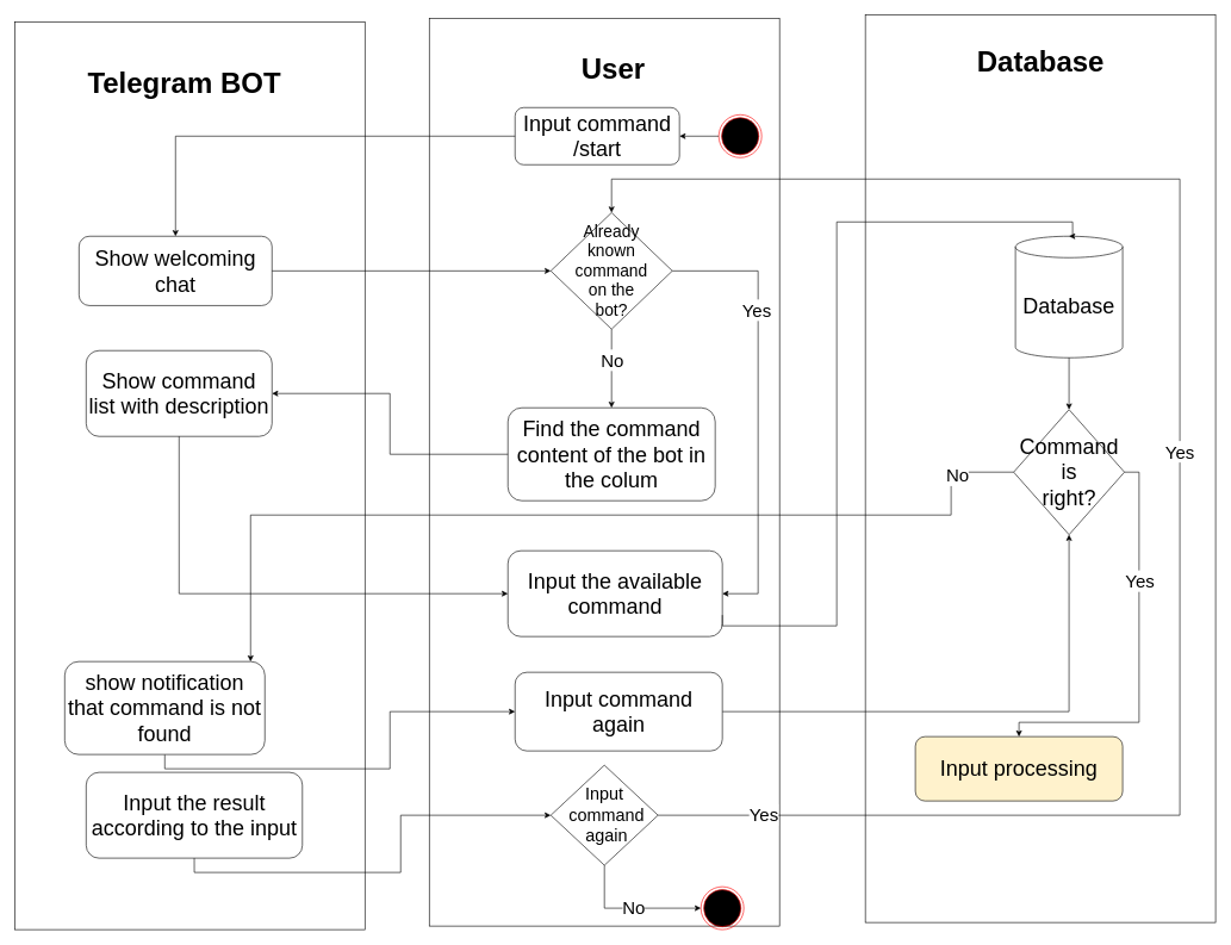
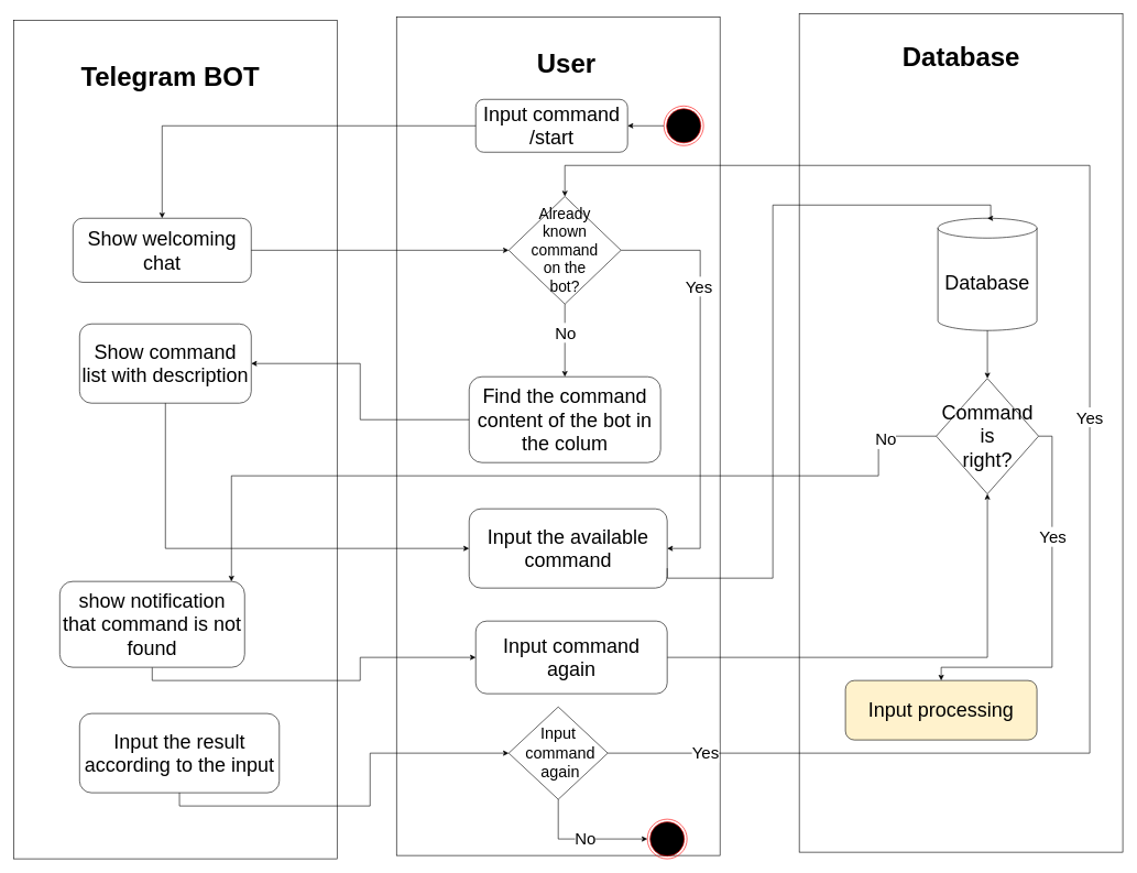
  <mxCell id="0" />
  <mxCell id="1" parent="0" />
  <mxCell id="2" value="" style="group" vertex="1" connectable="0" parent="1"><mxGeometry x="20" y="20" width="1680" height="1280" as="geometry" /></mxCell>
  <mxCell id="3" value="" style="rounded=0;whiteSpace=wrap;html=1;" vertex="1" parent="2"><mxGeometry y="10" width="490" height="1270" as="geometry" /></mxCell>
  <mxCell id="4" value="" style="rounded=0;whiteSpace=wrap;html=1;" vertex="1" parent="2"><mxGeometry x="1190" width="490" height="1270" as="geometry" /></mxCell>
  <mxCell id="5" value="" style="rounded=0;whiteSpace=wrap;html=1;" vertex="1" parent="2"><mxGeometry x="580" y="5" width="490" height="1270" as="geometry" /></mxCell>
  <mxCell id="6" value="Database" style="text;html=1;strokeColor=none;fillColor=none;align=center;verticalAlign=middle;whiteSpace=wrap;rounded=0;fontSize=40;fontStyle=1" vertex="1" parent="2"><mxGeometry x="1287.5" y="30" width="295" height="70" as="geometry" /></mxCell>
  <mxCell id="7" value="User" style="text;html=1;strokeColor=none;fillColor=none;align=center;verticalAlign=middle;whiteSpace=wrap;rounded=0;fontSize=40;fontStyle=1" vertex="1" parent="2"><mxGeometry x="690" y="40" width="295" height="70" as="geometry" /></mxCell>
  <mxCell id="8" value="Telegram BOT" style="text;html=1;strokeColor=none;fillColor=none;align=center;verticalAlign=middle;whiteSpace=wrap;rounded=0;fontSize=40;fontStyle=1" vertex="1" parent="2"><mxGeometry x="90" y="60" width="295" height="70" as="geometry" /></mxCell>
  <mxCell id="9" value="" style="ellipse;html=1;shape=endState;fillColor=#000000;strokeColor=#ff0000;fontSize=30;" vertex="1" parent="2"><mxGeometry x="985" y="140" width="60" height="60" as="geometry" /></mxCell>
  <mxCell id="10" value="Input command /start" style="rounded=1;whiteSpace=wrap;html=1;fontSize=30;" vertex="1" parent="2"><mxGeometry x="700" y="130" width="230" height="80" as="geometry" /></mxCell>
  <mxCell id="11" style="edgeStyle=orthogonalEdgeStyle;rounded=0;orthogonalLoop=1;jettySize=auto;html=1;exitX=0;exitY=0.5;exitDx=0;exitDy=0;fontSize=30;" edge="1" parent="2" source="9" target="10"><mxGeometry relative="1" as="geometry" /></mxCell>
  <mxCell id="12" value="Show welcoming chat" style="rounded=1;whiteSpace=wrap;html=1;fontSize=30;" vertex="1" parent="2"><mxGeometry x="90" y="310" width="270" height="97" as="geometry" /></mxCell>
  <mxCell id="13" style="edgeStyle=orthogonalEdgeStyle;rounded=0;orthogonalLoop=1;jettySize=auto;html=1;exitX=0;exitY=0.5;exitDx=0;exitDy=0;fontSize=30;" edge="1" parent="2" source="10" target="12"><mxGeometry relative="1" as="geometry" /></mxCell>
  <mxCell id="14" value="Already &lt;br&gt;known &lt;br style=&quot;font-size: 23px&quot;&gt;command &lt;br&gt;on the &lt;br style=&quot;font-size: 23px&quot;&gt;bot?" style="rhombus;whiteSpace=wrap;html=1;fontSize=23;" vertex="1" parent="2"><mxGeometry x="750" y="277" width="170" height="163" as="geometry" /></mxCell>
  <mxCell id="15" style="edgeStyle=orthogonalEdgeStyle;rounded=0;orthogonalLoop=1;jettySize=auto;html=1;exitX=1;exitY=0.5;exitDx=0;exitDy=0;entryX=0;entryY=0.5;entryDx=0;entryDy=0;fontSize=30;" edge="1" parent="2" source="12" target="14"><mxGeometry relative="1" as="geometry" /></mxCell>
  <mxCell id="16" value="Find the command content of the bot in the colum" style="rounded=1;whiteSpace=wrap;html=1;fontSize=30;" vertex="1" parent="2"><mxGeometry x="690" y="550" width="290" height="130" as="geometry" /></mxCell>
  <mxCell id="17" style="edgeStyle=orthogonalEdgeStyle;rounded=0;orthogonalLoop=1;jettySize=auto;html=1;exitX=0.5;exitY=1;exitDx=0;exitDy=0;entryX=0.5;entryY=0;entryDx=0;entryDy=0;fontSize=30;" edge="1" parent="2" source="14" target="16"><mxGeometry relative="1" as="geometry" /></mxCell>
  <mxCell id="18" value="No" style="edgeLabel;html=1;align=center;verticalAlign=middle;resizable=0;points=[];fontSize=25;" vertex="1" connectable="0" parent="17"><mxGeometry x="-0.229" relative="1" as="geometry"><mxPoint as="offset" /></mxGeometry></mxCell>
  <mxCell id="19" value="Show command list with description" style="rounded=1;whiteSpace=wrap;html=1;fontSize=30;" vertex="1" parent="2"><mxGeometry x="100" y="470" width="260" height="120" as="geometry" /></mxCell>
  <mxCell id="20" style="edgeStyle=orthogonalEdgeStyle;rounded=0;orthogonalLoop=1;jettySize=auto;html=1;exitX=0;exitY=0.5;exitDx=0;exitDy=0;entryX=1;entryY=0.5;entryDx=0;entryDy=0;fontSize=30;" edge="1" parent="2" source="16" target="19"><mxGeometry relative="1" as="geometry" /></mxCell>
  <mxCell id="21" value="Input the available command" style="rounded=1;whiteSpace=wrap;html=1;fontSize=30;" vertex="1" parent="2"><mxGeometry x="690" y="750" width="300" height="120" as="geometry" /></mxCell>
  <mxCell id="22" style="edgeStyle=orthogonalEdgeStyle;rounded=0;orthogonalLoop=1;jettySize=auto;html=1;exitX=1;exitY=0.5;exitDx=0;exitDy=0;entryX=1;entryY=0.5;entryDx=0;entryDy=0;fontSize=30;" edge="1" parent="2" source="14" target="21"><mxGeometry relative="1" as="geometry"><Array as="points"><mxPoint x="1040" y="359" /><mxPoint x="1040" y="810" /></Array></mxGeometry></mxCell>
  <mxCell id="23" value="Yes" style="edgeLabel;html=1;align=center;verticalAlign=middle;resizable=0;points=[];fontSize=25;" vertex="1" connectable="0" parent="22"><mxGeometry x="-0.441" y="-3" relative="1" as="geometry"><mxPoint as="offset" /></mxGeometry></mxCell>
  <mxCell id="24" style="edgeStyle=orthogonalEdgeStyle;rounded=0;orthogonalLoop=1;jettySize=auto;html=1;exitX=0.5;exitY=1;exitDx=0;exitDy=0;entryX=0;entryY=0.5;entryDx=0;entryDy=0;fontSize=30;" edge="1" parent="2" source="19" target="21"><mxGeometry relative="1" as="geometry" /></mxCell>
  <mxCell id="25" value="Database" style="shape=cylinder3;whiteSpace=wrap;html=1;boundedLbl=1;backgroundOutline=1;size=15;fontSize=30;" vertex="1" parent="2"><mxGeometry x="1400" y="310" width="150" height="170" as="geometry" /></mxCell>
  <mxCell id="26" style="edgeStyle=orthogonalEdgeStyle;rounded=0;orthogonalLoop=1;jettySize=auto;html=1;exitX=1;exitY=0.75;exitDx=0;exitDy=0;entryX=0.5;entryY=0;entryDx=0;entryDy=0;entryPerimeter=0;fontSize=30;" edge="1" parent="2" source="21" target="25"><mxGeometry relative="1" as="geometry"><Array as="points"><mxPoint x="1150" y="855" /><mxPoint x="1150" y="290" /><mxPoint x="1480" y="290" /></Array></mxGeometry></mxCell>
  <mxCell id="27" value="Command is &lt;br style=&quot;font-size: 30px;&quot;&gt;right?" style="rhombus;whiteSpace=wrap;html=1;fontSize=30;" vertex="1" parent="2"><mxGeometry x="1397.5" y="552.5" width="155" height="175" as="geometry" /></mxCell>
  <mxCell id="28" style="edgeStyle=orthogonalEdgeStyle;rounded=0;orthogonalLoop=1;jettySize=auto;html=1;exitX=0.5;exitY=1;exitDx=0;exitDy=0;exitPerimeter=0;fontSize=30;" edge="1" parent="2" source="25" target="27"><mxGeometry relative="1" as="geometry" /></mxCell>
  <mxCell id="29" style="edgeStyle=orthogonalEdgeStyle;rounded=0;orthogonalLoop=1;jettySize=auto;html=1;exitX=0.5;exitY=1;exitDx=0;exitDy=0;entryX=0;entryY=0.5;entryDx=0;entryDy=0;fontSize=25;" edge="1" parent="2" source="30" target="34"><mxGeometry relative="1" as="geometry" /></mxCell>
- <mxCell id="30" value="show notification that command is not found" style="rounded=1;whiteSpace=wrap;html=1;fontSize=30;" vertex="1" parent="2"><mxGeometry x="70" y="905" width="280" height="130" as="geometry" /></mxCell>
+ <mxCell id="30" value="show notification that command is not found" style="rounded=1;whiteSpace=wrap;html=1;fontSize=30;" vertex="1" parent="2"><mxGeometry x="70" y="860" width="280" height="130" as="geometry" /></mxCell>
  <mxCell id="31" style="edgeStyle=orthogonalEdgeStyle;rounded=0;orthogonalLoop=1;jettySize=auto;html=1;exitX=0;exitY=0.5;exitDx=0;exitDy=0;fontSize=30;" edge="1" parent="2" source="27" target="30"><mxGeometry relative="1" as="geometry"><Array as="points"><mxPoint x="1310" y="640" /><mxPoint x="1310" y="700" /><mxPoint x="330" y="700" /></Array></mxGeometry></mxCell>
  <mxCell id="32" value="No" style="edgeLabel;html=1;align=center;verticalAlign=middle;resizable=0;points=[];fontSize=25;" vertex="1" connectable="0" parent="31"><mxGeometry x="-0.881" y="3" relative="1" as="geometry"><mxPoint as="offset" /></mxGeometry></mxCell>
  <mxCell id="33" style="edgeStyle=orthogonalEdgeStyle;rounded=0;orthogonalLoop=1;jettySize=auto;html=1;exitX=1;exitY=0.5;exitDx=0;exitDy=0;entryX=0.5;entryY=1;entryDx=0;entryDy=0;fontSize=30;" edge="1" parent="2" source="34" target="27"><mxGeometry relative="1" as="geometry" /></mxCell>
  <mxCell id="34" value="Input command again" style="rounded=1;whiteSpace=wrap;html=1;fontSize=30;" vertex="1" parent="2"><mxGeometry x="700" y="920" width="290" height="110" as="geometry" /></mxCell>
  <mxCell id="35" value="Input processing" style="rounded=1;whiteSpace=wrap;html=1;fontSize=30;fillColor=#fff2cc;" vertex="1" parent="2"><mxGeometry x="1260" y="1010" width="290" height="90" as="geometry" /></mxCell>
  <mxCell id="36" style="edgeStyle=orthogonalEdgeStyle;rounded=0;orthogonalLoop=1;jettySize=auto;html=1;exitX=1;exitY=0.5;exitDx=0;exitDy=0;entryX=0.5;entryY=0;entryDx=0;entryDy=0;fontSize=30;" edge="1" parent="2" source="27" target="35"><mxGeometry relative="1" as="geometry"><Array as="points"><mxPoint x="1573" y="640" /><mxPoint x="1573" y="990" /><mxPoint x="1405" y="990" /></Array></mxGeometry></mxCell>
  <mxCell id="37" value="Yes" style="edgeLabel;html=1;align=center;verticalAlign=middle;resizable=0;points=[];fontSize=25;" vertex="1" connectable="0" parent="36"><mxGeometry x="-0.389" relative="1" as="geometry"><mxPoint y="1" as="offset" /></mxGeometry></mxCell>
  <mxCell id="38" value="Input the result according to the input" style="rounded=1;whiteSpace=wrap;html=1;fontSize=30;" vertex="1" parent="2"><mxGeometry x="100" y="1060" width="302.5" height="120" as="geometry" /></mxCell>
  <mxCell id="39" style="edgeStyle=orthogonalEdgeStyle;rounded=0;orthogonalLoop=1;jettySize=auto;html=1;exitX=1;exitY=0.5;exitDx=0;exitDy=0;entryX=0.5;entryY=0;entryDx=0;entryDy=0;fontSize=30;" edge="1" parent="2" source="42" target="14"><mxGeometry relative="1" as="geometry"><Array as="points"><mxPoint x="1630" y="1120" /><mxPoint x="1630" y="230" /><mxPoint x="835" y="230" /></Array></mxGeometry></mxCell>
  <mxCell id="40" value="Yes" style="edgeLabel;html=1;align=center;verticalAlign=middle;resizable=0;points=[];fontSize=25;" vertex="1" connectable="0" parent="39"><mxGeometry x="0.007" y="1" relative="1" as="geometry"><mxPoint as="offset" /></mxGeometry></mxCell>
  <mxCell id="41" value="Yes" style="edgeLabel;html=1;align=center;verticalAlign=middle;resizable=0;points=[];fontSize=25;" vertex="1" connectable="0" parent="39"><mxGeometry x="-0.881" y="2" relative="1" as="geometry"><mxPoint x="1" as="offset" /></mxGeometry></mxCell>
  <mxCell id="42" value="&lt;span style=&quot;font-size: 24px;&quot;&gt;Input&lt;br style=&quot;font-size: 24px;&quot;&gt;&amp;nbsp;command&lt;br style=&quot;font-size: 24px;&quot;&gt;&amp;nbsp;again&lt;/span&gt;" style="rhombus;whiteSpace=wrap;html=1;fontSize=24;" vertex="1" parent="2"><mxGeometry x="750" y="1050" width="150" height="140" as="geometry" /></mxCell>
  <mxCell id="43" style="edgeStyle=orthogonalEdgeStyle;rounded=0;orthogonalLoop=1;jettySize=auto;html=1;exitX=0.5;exitY=1;exitDx=0;exitDy=0;entryX=0;entryY=0.5;entryDx=0;entryDy=0;fontSize=30;" edge="1" parent="2" source="38" target="42"><mxGeometry relative="1" as="geometry"><Array as="points"><mxPoint x="251" y="1200" /><mxPoint x="540" y="1200" /><mxPoint x="540" y="1120" /></Array></mxGeometry></mxCell>
  <mxCell id="44" value="" style="ellipse;html=1;shape=endState;fillColor=#000000;strokeColor=#ff0000;fontSize=40;" vertex="1" parent="2"><mxGeometry x="960" y="1220" width="60" height="60" as="geometry" /></mxCell>
  <mxCell id="45" style="edgeStyle=orthogonalEdgeStyle;rounded=0;orthogonalLoop=1;jettySize=auto;html=1;exitX=0.5;exitY=1;exitDx=0;exitDy=0;entryX=0;entryY=0.5;entryDx=0;entryDy=0;fontSize=16;" edge="1" parent="2" source="42" target="44"><mxGeometry relative="1" as="geometry" /></mxCell>
  <mxCell id="46" value="No" style="edgeLabel;html=1;align=center;verticalAlign=middle;resizable=0;points=[];fontSize=25;" vertex="1" connectable="0" parent="45"><mxGeometry x="0.037" y="3" relative="1" as="geometry"><mxPoint x="-1" as="offset" /></mxGeometry></mxCell>
